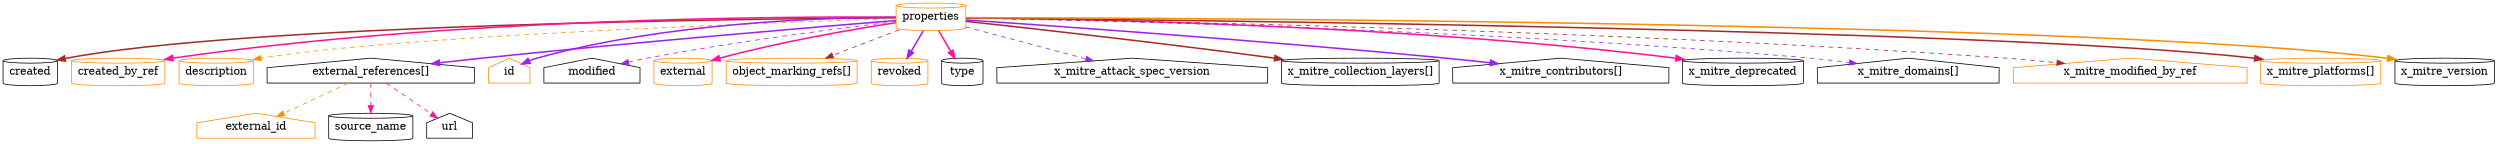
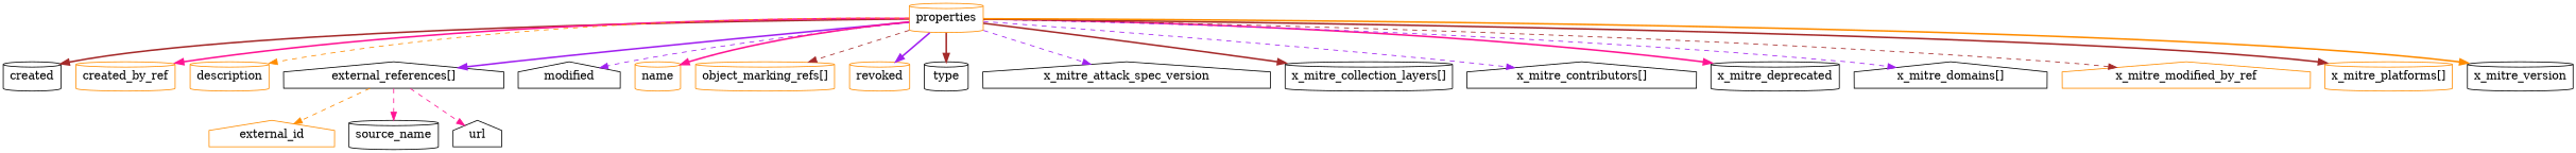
  digraph {
    rankdir=TB
    node [color=black shape=cylinder]
    edge [color=purple style=bold]
    n1 [label=created]
    n2 [color=darkorange label=created_by_ref]
    n3 [color=darkorange label=description]
    n4 [label="external_references[]" shape=house]
    n5 [color=darkorange label=external_id shape=house]
    n6 [label=source_name]
    n7 [label=url shape=house]
-   n8 [color=darkorange label=id shape=house]
    n9 [label=modified shape=house]
-   n10 [color=darkorange label=external]
+   n10 [color=darkorange label=name]
    n11 [color=darkorange label="object_marking_refs[]"]
    n12 [color=darkorange label=revoked]
    n13 [label=type]
    n14 [label=x_mitre_attack_spec_version shape=house]
    n15 [label="x_mitre_collection_layers[]"]
    n16 [label="x_mitre_contributors[]" shape=house]
    n17 [label=x_mitre_deprecated]
    n18 [label="x_mitre_domains[]" shape=house]
    n19 [color=darkorange label=x_mitre_modified_by_ref shape=house]
    n20 [color=darkorange label="x_mitre_platforms[]"]
    n21 [label=x_mitre_version]
    properties [color=darkorange]
    n4 -> n5 [color=darkorange style=dashed]
    n4 -> n6 [color=deeppink style=dashed]
    n4 -> n7 [color=deeppink style=dashed]
    properties -> n1 [color=brown]
    properties -> n2 [color=deeppink]
    properties -> n3 [color=darkorange style=dashed]
    properties -> n4
-   properties -> n8
    properties -> n9 [style=dashed]
    properties -> n10 [color=deeppink]
    properties -> n11 [color=brown style=dashed]
    properties -> n12
-   properties -> n13 [color=deeppink]
+   properties -> n13 [color=brown]
    properties -> n14 [style=dashed]
    properties -> n15 [color=brown]
-   properties -> n16
+   properties -> n16 [style=dashed]
    properties -> n17 [color=deeppink]
    properties -> n18 [style=dashed]
    properties -> n19 [color=brown style=dashed]
    properties -> n20 [color=brown]
    properties -> n21 [color=darkorange]
  }
